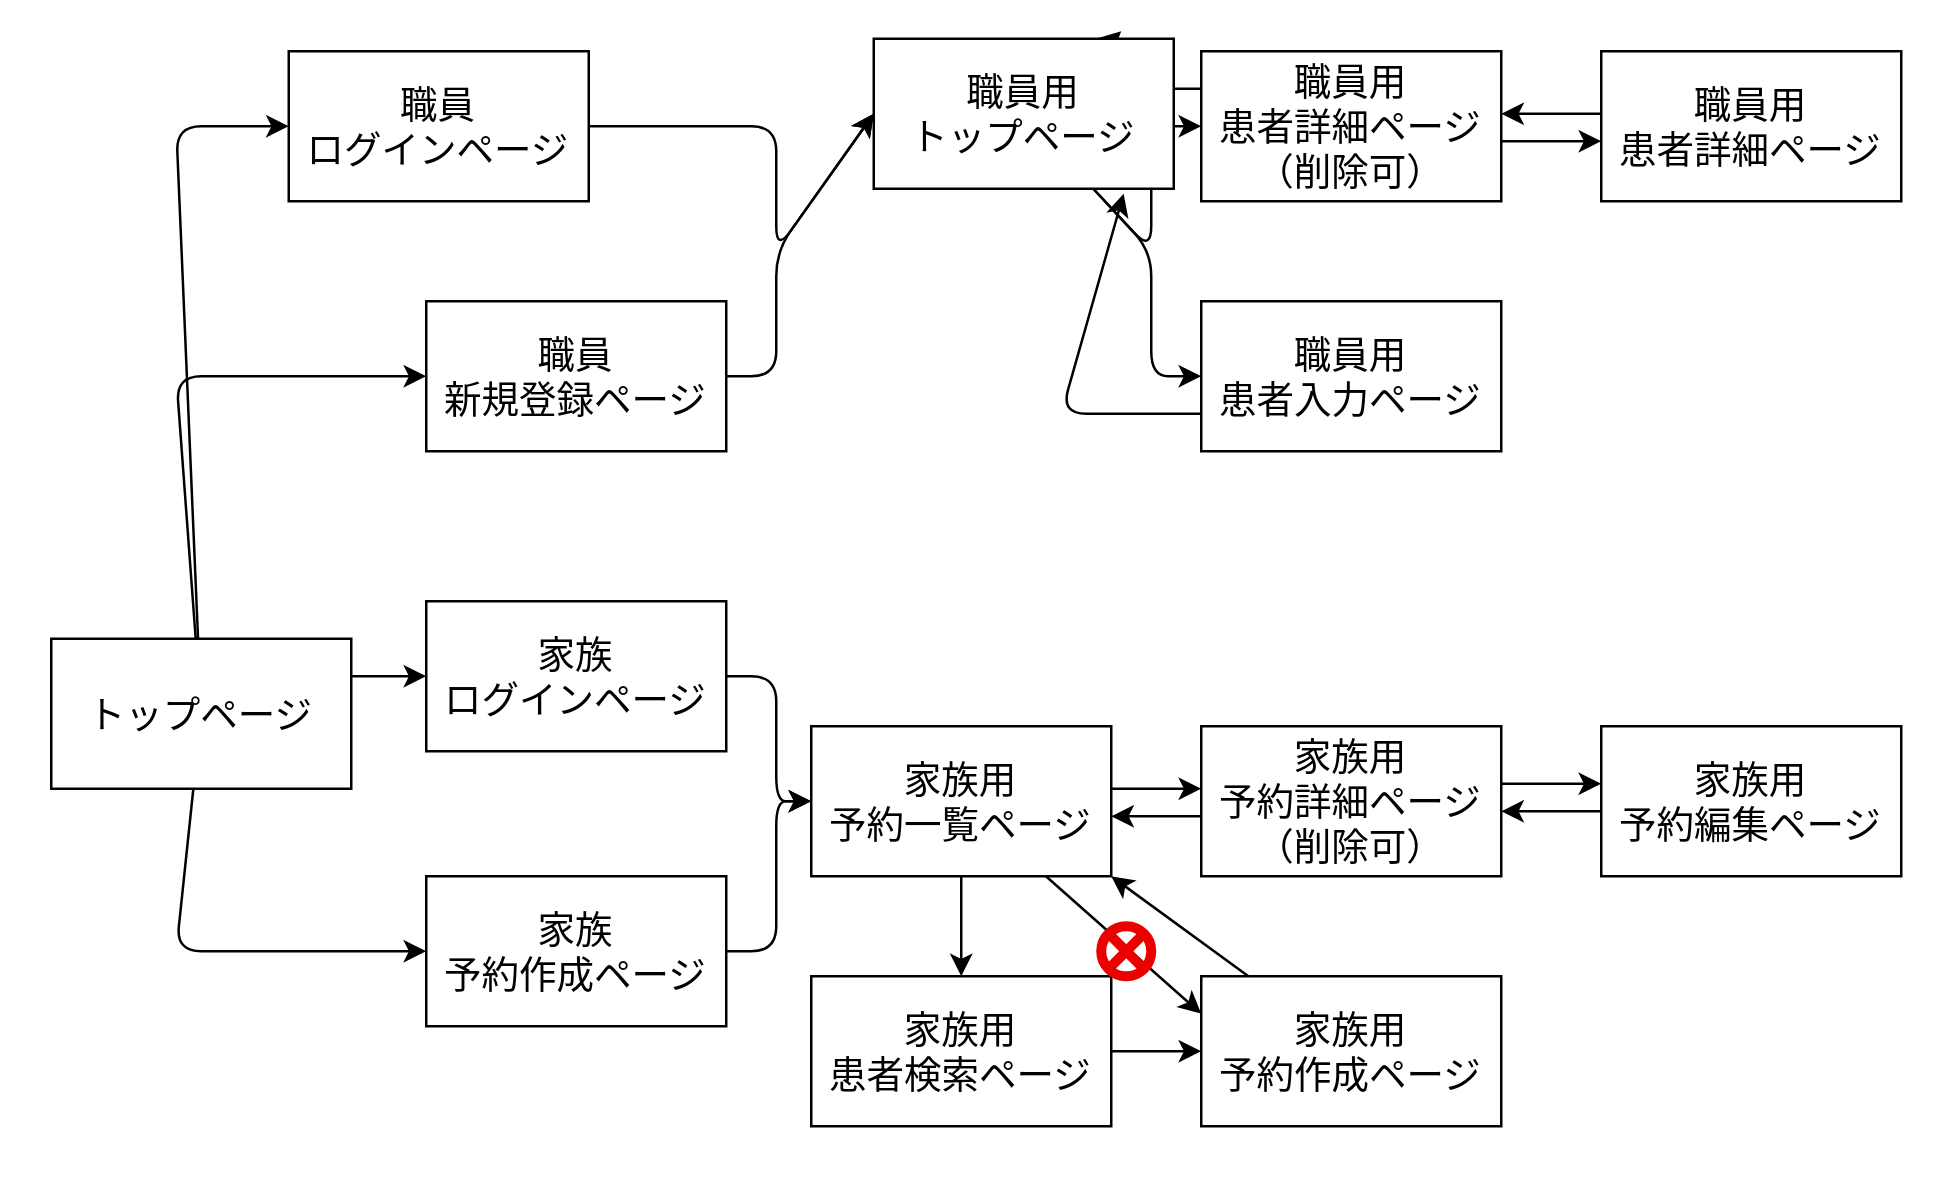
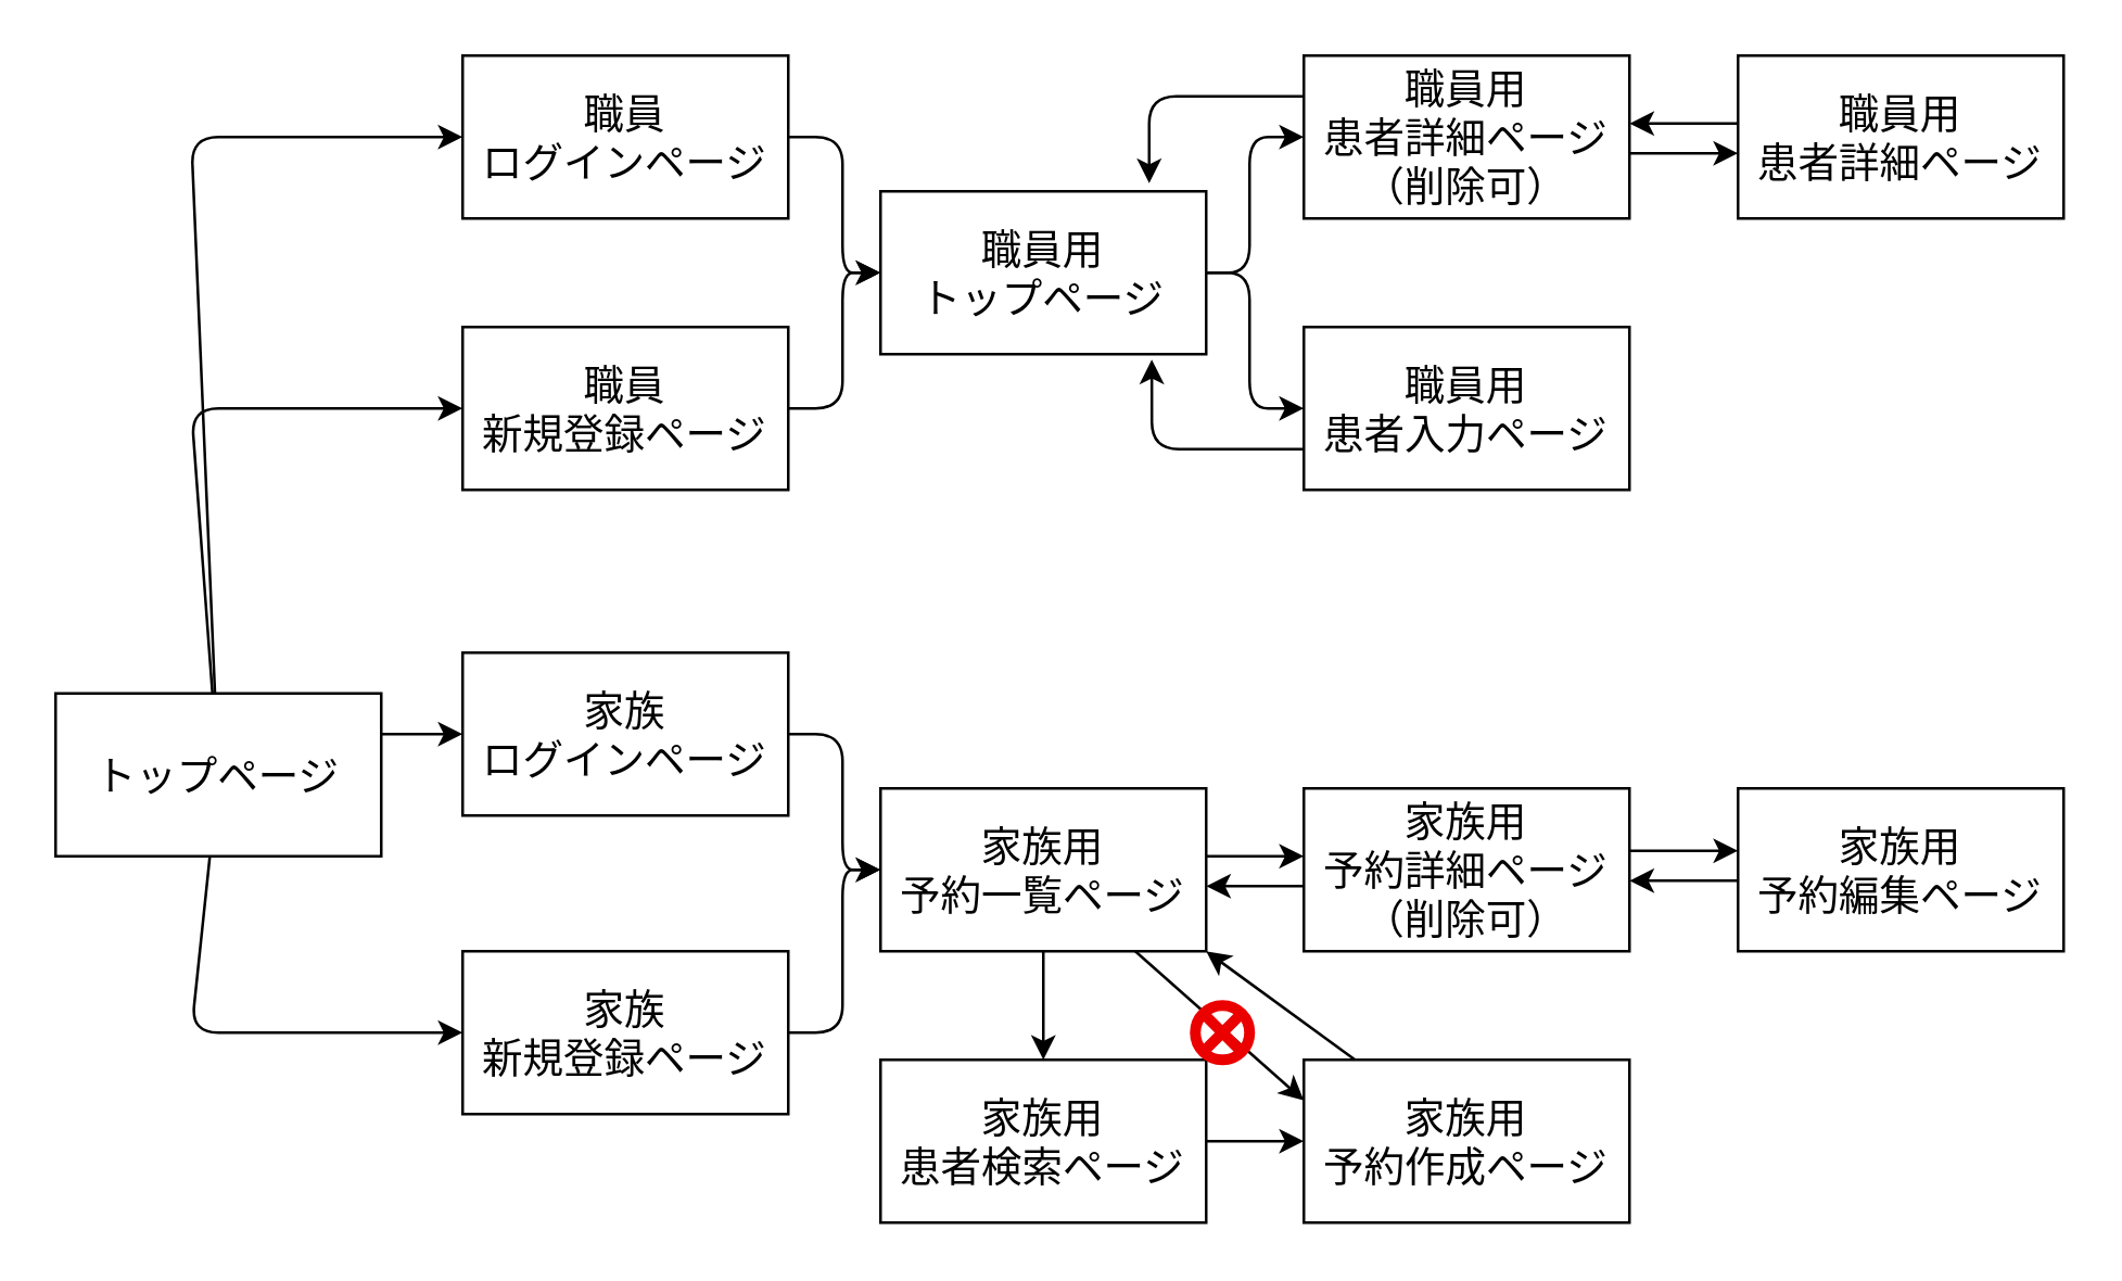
  <mxCell id="0" />
  <mxCell id="1" parent="0" />
  <mxCell id="2" style="edgeStyle=none;html=1;fontSize=15;fontColor=#000000;entryX=0;entryY=0.5;entryDx=0;entryDy=0;" edge="1" parent="1" source="6" target="32"><mxGeometry relative="1" as="geometry"><mxPoint x="70" y="50" as="targetPoint" /><Array as="points"><mxPoint x="70" y="50" /></Array></mxGeometry></mxCell>
  <mxCell id="3" style="edgeStyle=none;html=1;fontSize=15;fontColor=#000000;entryX=0;entryY=0.5;entryDx=0;entryDy=0;" edge="1" parent="1" source="6" target="34"><mxGeometry relative="1" as="geometry"><mxPoint x="70" y="150" as="targetPoint" /><Array as="points"><mxPoint x="70" y="150" /></Array></mxGeometry></mxCell>
  <mxCell id="4" style="edgeStyle=none;html=1;entryX=0;entryY=0.5;entryDx=0;entryDy=0;fontSize=15;fontColor=#000000;" edge="1" parent="1" source="6" target="36"><mxGeometry relative="1" as="geometry"><Array as="points"><mxPoint x="70" y="270" /></Array></mxGeometry></mxCell>
  <mxCell id="5" style="edgeStyle=none;html=1;entryX=0;entryY=0.5;entryDx=0;entryDy=0;fontSize=15;fontColor=#000000;" edge="1" parent="1" source="6" target="38"><mxGeometry relative="1" as="geometry"><Array as="points"><mxPoint x="70" y="380" /></Array></mxGeometry></mxCell>
  <mxCell id="6" value="トップページ" style="rounded=0;whiteSpace=wrap;html=1;fillColor=#FFFFFF;fontColor=#000000;fontSize=15;" vertex="1" parent="1"><mxGeometry x="20" y="255" width="120" height="60" as="geometry" /></mxCell>
  <mxCell id="7" value="" style="edgeStyle=none;html=1;fontSize=15;fontColor=#000000;" edge="1" parent="1"><mxGeometry relative="1" as="geometry"><mxPoint x="600" y="56" as="sourcePoint" /><mxPoint x="640" y="56" as="targetPoint" /></mxGeometry></mxCell>
  <mxCell id="8" value="" style="edgeStyle=none;html=1;fontSize=15;fontColor=#000000;entryX=0.825;entryY=-0.05;entryDx=0;entryDy=0;exitX=0;exitY=0.25;exitDx=0;exitDy=0;entryPerimeter=0;" edge="1" parent="1" source="9" target="16"><mxGeometry relative="1" as="geometry"><Array as="points"><mxPoint x="423" y="35" /></Array></mxGeometry></mxCell>
  <mxCell id="9" value="職員用&lt;br&gt;患者詳細ページ&lt;br&gt;（削除可）" style="rounded=0;whiteSpace=wrap;html=1;fillColor=#FFFFFF;fontColor=#000000;fontSize=15;" vertex="1" parent="1"><mxGeometry x="480" y="20" width="120" height="60" as="geometry" /></mxCell>
  <mxCell id="10" value="" style="edgeStyle=none;html=1;fontSize=15;fontColor=#000000;entryX=0.833;entryY=1.033;entryDx=0;entryDy=0;entryPerimeter=0;exitX=0;exitY=0.75;exitDx=0;exitDy=0;" edge="1" parent="1" source="11" target="16"><mxGeometry relative="1" as="geometry"><Array as="points"><mxPoint x="424" y="165" /></Array></mxGeometry></mxCell>
  <mxCell id="11" value="職員用&lt;br&gt;患者入力ページ" style="rounded=0;whiteSpace=wrap;html=1;fillColor=#FFFFFF;fontColor=#000000;fontSize=15;" vertex="1" parent="1"><mxGeometry x="480" y="120" width="120" height="60" as="geometry" /></mxCell>
  <mxCell id="12" value="" style="edgeStyle=none;html=1;fontSize=15;fontColor=#000000;" edge="1" parent="1"><mxGeometry relative="1" as="geometry"><mxPoint x="640" y="45" as="sourcePoint" /><mxPoint x="600" y="45" as="targetPoint" /></mxGeometry></mxCell>
  <mxCell id="13" value="職員用&lt;br&gt;患者詳細ページ" style="rounded=0;whiteSpace=wrap;html=1;fillColor=#FFFFFF;fontColor=#000000;fontSize=15;" vertex="1" parent="1"><mxGeometry x="640" y="20" width="120" height="60" as="geometry" /></mxCell>
  <mxCell id="14" style="edgeStyle=none;html=1;entryX=0;entryY=0.5;entryDx=0;entryDy=0;fontSize=15;fontColor=#000000;" edge="1" parent="1" source="16" target="11"><mxGeometry relative="1" as="geometry"><Array as="points"><mxPoint x="460" y="100" /><mxPoint x="460" y="150" /></Array></mxGeometry></mxCell>
  <mxCell id="15" style="edgeStyle=none;html=1;entryX=0;entryY=0.5;entryDx=0;entryDy=0;fontSize=15;fontColor=#000000;" edge="1" parent="1" source="16" target="9"><mxGeometry relative="1" as="geometry"><Array as="points"><mxPoint x="460" y="100" /><mxPoint x="460" y="50" /></Array></mxGeometry></mxCell>
- <mxCell id="16" value="職員用&lt;br&gt;トップページ" style="rounded=0;whiteSpace=wrap;html=1;fillColor=#FFFFFF;fontColor=#000000;fontSize=15;" vertex="1" parent="1"><mxGeometry x="349" y="15" width="120" height="60" as="geometry" /></mxCell>
+ <mxCell id="16" value="職員用&lt;br&gt;トップページ" style="rounded=0;whiteSpace=wrap;html=1;fillColor=#FFFFFF;fontColor=#000000;fontSize=15;" vertex="1" parent="1"><mxGeometry x="324" y="70" width="120" height="60" as="geometry" /></mxCell>
  <mxCell id="17" value="" style="edgeStyle=none;html=1;fontSize=15;fontColor=#000000;" edge="1" parent="1" source="20" target="22"><mxGeometry relative="1" as="geometry" /></mxCell>
  <mxCell id="18" style="edgeStyle=none;html=1;entryX=0;entryY=0.5;entryDx=0;entryDy=0;fontSize=15;fontColor=#000000;" edge="1" parent="1"><mxGeometry relative="1" as="geometry"><mxPoint x="444" y="315" as="sourcePoint" /><mxPoint x="480" y="315" as="targetPoint" /></mxGeometry></mxCell>
  <mxCell id="19" style="edgeStyle=none;html=1;entryX=0;entryY=0.25;entryDx=0;entryDy=0;fontSize=15;fontColor=#000000;" edge="1" parent="1" source="20" target="27"><mxGeometry relative="1" as="geometry" /></mxCell>
  <mxCell id="20" value="家族用&lt;br&gt;予約一覧ページ" style="rounded=0;whiteSpace=wrap;html=1;fillColor=#FFFFFF;fontColor=#000000;fontSize=15;" vertex="1" parent="1"><mxGeometry x="324" y="290" width="120" height="60" as="geometry" /></mxCell>
  <mxCell id="21" style="edgeStyle=none;html=1;entryX=0;entryY=0.5;entryDx=0;entryDy=0;fontSize=15;fontColor=#000000;" edge="1" parent="1" source="22" target="27"><mxGeometry relative="1" as="geometry" /></mxCell>
  <mxCell id="22" value="家族用&lt;br&gt;患者検索ページ" style="rounded=0;whiteSpace=wrap;html=1;fillColor=#FFFFFF;fontColor=#000000;fontSize=15;" vertex="1" parent="1"><mxGeometry x="324" y="390" width="120" height="60" as="geometry" /></mxCell>
  <mxCell id="23" value="" style="edgeStyle=none;html=1;fontSize=15;fontColor=#000000;" edge="1" parent="1"><mxGeometry relative="1" as="geometry"><mxPoint x="480" y="326" as="sourcePoint" /><mxPoint x="444" y="326" as="targetPoint" /></mxGeometry></mxCell>
  <mxCell id="24" value="" style="edgeStyle=none;html=1;fontSize=15;fontColor=#000000;" edge="1" parent="1"><mxGeometry relative="1" as="geometry"><mxPoint x="600" y="313" as="sourcePoint" /><mxPoint x="640" y="313" as="targetPoint" /></mxGeometry></mxCell>
  <mxCell id="25" value="家族用&lt;br&gt;予約詳細ページ&lt;br&gt;（削除可）" style="rounded=0;whiteSpace=wrap;html=1;fillColor=#FFFFFF;fontColor=#000000;fontSize=15;" vertex="1" parent="1"><mxGeometry x="480" y="290" width="120" height="60" as="geometry" /></mxCell>
  <mxCell id="26" style="edgeStyle=none;html=1;entryX=1;entryY=1;entryDx=0;entryDy=0;fontSize=15;fontColor=#000000;" edge="1" parent="1" source="27" target="20"><mxGeometry relative="1" as="geometry" /></mxCell>
  <mxCell id="27" value="家族用&lt;br&gt;予約作成ページ" style="rounded=0;whiteSpace=wrap;html=1;fillColor=#FFFFFF;fontColor=#000000;fontSize=15;" vertex="1" parent="1"><mxGeometry x="480" y="390" width="120" height="60" as="geometry" /></mxCell>
  <mxCell id="28" value="" style="edgeStyle=none;html=1;fontSize=15;fontColor=#000000;" edge="1" parent="1"><mxGeometry relative="1" as="geometry"><mxPoint x="640" y="324" as="sourcePoint" /><mxPoint x="600" y="324" as="targetPoint" /></mxGeometry></mxCell>
  <mxCell id="29" value="家族用&lt;br&gt;予約編集ページ" style="rounded=0;whiteSpace=wrap;html=1;fillColor=#FFFFFF;fontColor=#000000;fontSize=15;" vertex="1" parent="1"><mxGeometry x="640" y="290" width="120" height="60" as="geometry" /></mxCell>
  <mxCell id="30" value="" style="shape=sumEllipse;perimeter=ellipsePerimeter;whiteSpace=wrap;html=1;backgroundOutline=1;fontSize=15;fillColor=none;strokeColor=#EB0000;strokeWidth=4;" vertex="1" parent="1"><mxGeometry x="440" y="370" width="20" height="20" as="geometry" /></mxCell>
  <mxCell id="31" style="edgeStyle=none;html=1;entryX=0;entryY=0.5;entryDx=0;entryDy=0;fontSize=15;fontColor=#000000;" edge="1" parent="1" source="32" target="16"><mxGeometry relative="1" as="geometry"><Array as="points"><mxPoint x="310" y="50" /><mxPoint x="310" y="100" /></Array></mxGeometry></mxCell>
- <mxCell id="32" value="職員&lt;br&gt;ログインページ" style="rounded=0;whiteSpace=wrap;html=1;fillColor=#FFFFFF;fontColor=#000000;fontSize=15;" vertex="1" parent="1"><mxGeometry x="115" y="20" width="120" height="60" as="geometry" /></mxCell>
+ <mxCell id="32" value="職員&lt;br&gt;ログインページ" style="rounded=0;whiteSpace=wrap;html=1;fillColor=#FFFFFF;fontColor=#000000;fontSize=15;" vertex="1" parent="1"><mxGeometry x="170" y="20" width="120" height="60" as="geometry" /></mxCell>
  <mxCell id="33" style="edgeStyle=none;html=1;entryX=0;entryY=0.5;entryDx=0;entryDy=0;fontSize=15;fontColor=#000000;" edge="1" parent="1" source="34" target="16"><mxGeometry relative="1" as="geometry"><Array as="points"><mxPoint x="310" y="150" /><mxPoint x="310" y="100" /></Array></mxGeometry></mxCell>
  <mxCell id="34" value="職員&lt;br&gt;新規登録ページ" style="rounded=0;whiteSpace=wrap;html=1;fillColor=#FFFFFF;fontColor=#000000;fontSize=15;" vertex="1" parent="1"><mxGeometry x="170" y="120" width="120" height="60" as="geometry" /></mxCell>
  <mxCell id="35" style="edgeStyle=none;html=1;entryX=0;entryY=0.5;entryDx=0;entryDy=0;fontSize=15;fontColor=#000000;" edge="1" parent="1" source="36" target="20"><mxGeometry relative="1" as="geometry"><Array as="points"><mxPoint x="310" y="270" /><mxPoint x="310" y="320" /></Array></mxGeometry></mxCell>
  <mxCell id="36" value="家族&lt;br&gt;ログインページ" style="rounded=0;whiteSpace=wrap;html=1;fillColor=#FFFFFF;fontColor=#000000;fontSize=15;" vertex="1" parent="1"><mxGeometry x="170" y="240" width="120" height="60" as="geometry" /></mxCell>
  <mxCell id="37" style="edgeStyle=none;html=1;entryX=0;entryY=0.5;entryDx=0;entryDy=0;fontSize=15;fontColor=#000000;" edge="1" parent="1" source="38" target="20"><mxGeometry relative="1" as="geometry"><Array as="points"><mxPoint x="310" y="380" /><mxPoint x="310" y="320" /></Array></mxGeometry></mxCell>
- <mxCell id="38" value="家族&lt;br&gt;予約作成ページ" style="rounded=0;whiteSpace=wrap;html=1;fillColor=#FFFFFF;fontColor=#000000;fontSize=15;" vertex="1" parent="1"><mxGeometry x="170" y="350" width="120" height="60" as="geometry" /></mxCell>
+ <mxCell id="38" value="家族&lt;br&gt;新規登録ページ" style="rounded=0;whiteSpace=wrap;html=1;fillColor=#FFFFFF;fontColor=#000000;fontSize=15;" vertex="1" parent="1"><mxGeometry x="170" y="350" width="120" height="60" as="geometry" /></mxCell>
